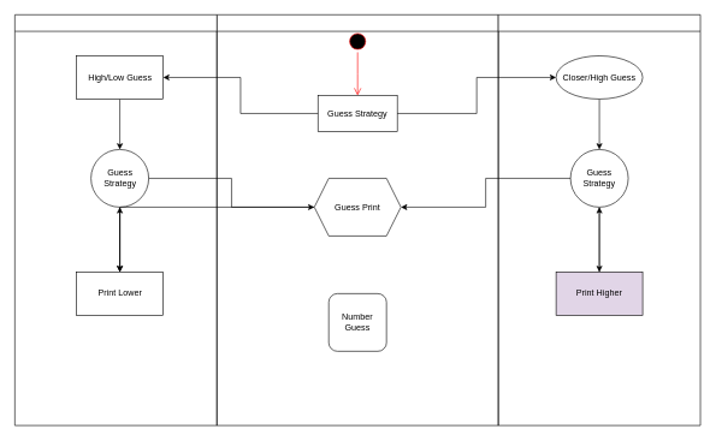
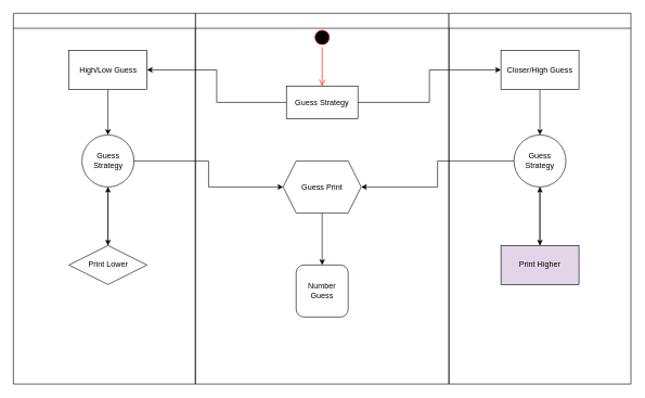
  <mxCell id="0" />
  <mxCell id="1" parent="0" />
  <mxCell id="2" value="" style="swimlane;whiteSpace=wrap" parent="1" vertex="1"><mxGeometry x="300" y="20" width="390" height="570" as="geometry" /></mxCell>
  <mxCell id="3" value="" style="ellipse;shape=startState;fillColor=#000000;strokeColor=#ff0000;" parent="2" vertex="1"><mxGeometry x="180" y="22" width="30" height="30" as="geometry" /></mxCell>
  <mxCell id="4" value="" style="edgeStyle=elbowEdgeStyle;elbow=horizontal;verticalAlign=bottom;endArrow=open;endSize=8;strokeColor=#FF0000;endFill=1;rounded=0" parent="2" source="3" target="5" edge="1"><mxGeometry x="40" y="20" as="geometry"><mxPoint x="55" y="90" as="targetPoint" /></mxGeometry></mxCell>
  <mxCell id="5" value="Guess Strategy" style="" parent="2" vertex="1"><mxGeometry x="140" y="112" width="110" height="50" as="geometry" /></mxCell>
  <mxCell id="6" value="" style="swimlane;whiteSpace=wrap" parent="2" vertex="1"><mxGeometry x="-280" width="280" height="570" as="geometry" /></mxCell>
  <mxCell id="7" value="" style="edgeStyle=orthogonalEdgeStyle;rounded=0;orthogonalLoop=1;jettySize=auto;html=1;" parent="6" source="8" target="10" edge="1"><mxGeometry relative="1" as="geometry" /></mxCell>
  <mxCell id="8" value="High/Low Guess" style="whiteSpace=wrap;html=1;" parent="6" vertex="1"><mxGeometry x="85.5" y="57" width="120" height="60" as="geometry" /></mxCell>
  <mxCell id="9" value="" style="edgeStyle=orthogonalEdgeStyle;rounded=0;orthogonalLoop=1;jettySize=auto;html=1;" parent="6" source="10" target="12" edge="1"><mxGeometry relative="1" as="geometry" /></mxCell>
  <mxCell id="10" value="Guess Strategy" style="ellipse;whiteSpace=wrap;html=1;" parent="6" vertex="1"><mxGeometry x="105.5" y="187" width="80" height="80" as="geometry" /></mxCell>
  <mxCell id="11" style="edgeStyle=none;html=1;exitX=0.5;exitY=0;exitDx=0;exitDy=0;entryX=0.5;entryY=1;entryDx=0;entryDy=0;" edge="1" parent="6" source="12" target="10"><mxGeometry relative="1" as="geometry" /></mxCell>
- <mxCell id="12" value="Print Lower" style="whiteSpace=wrap;html=1;" parent="6" vertex="1"><mxGeometry x="85.5" y="357" width="120" height="60" as="geometry" /></mxCell>
+ <mxCell id="12" value="Print Lower" style="rhombus;whiteSpace=wrap;html=1;" parent="6" vertex="1"><mxGeometry x="85.5" y="357" width="120" height="60" as="geometry" /></mxCell>
  <mxCell id="13" value="" style="edgeStyle=orthogonalEdgeStyle;rounded=0;orthogonalLoop=1;jettySize=auto;html=1;" parent="2" source="5" target="8" edge="1"><mxGeometry relative="1" as="geometry" /></mxCell>
- <mxCell id="14" value="" style="edgeStyle=orthogonalEdgeStyle;rounded=0;orthogonalLoop=1;jettySize=auto;html=1;" parent="2" source="15" target="12" edge="1"><mxGeometry relative="1" as="geometry" /></mxCell>
+ <mxCell id="14" value="" style="edgeStyle=orthogonalEdgeStyle;rounded=0;orthogonalLoop=1;jettySize=auto;html=1;" parent="2" source="15" target="17" edge="1"><mxGeometry relative="1" as="geometry" /></mxCell>
  <mxCell id="15" value="Guess Print" style="shape=hexagon;perimeter=hexagonPerimeter2;whiteSpace=wrap;html=1;fixedSize=1;" parent="2" vertex="1"><mxGeometry x="135" y="227" width="120" height="80" as="geometry" /></mxCell>
  <mxCell id="16" style="edgeStyle=orthogonalEdgeStyle;rounded=0;orthogonalLoop=1;jettySize=auto;html=1;entryX=0;entryY=0.5;entryDx=0;entryDy=0;" parent="2" source="10" target="15" edge="1"><mxGeometry relative="1" as="geometry" /></mxCell>
  <mxCell id="17" value="Number Guess" style="whiteSpace=wrap;html=1;rounded=1;" parent="2" vertex="1"><mxGeometry x="155" y="387" width="80" height="80" as="geometry" /></mxCell>
  <mxCell id="18" value="" style="swimlane;whiteSpace=wrap" parent="1" vertex="1"><mxGeometry x="690" y="20" width="280" height="570" as="geometry" /></mxCell>
  <mxCell id="19" value="" style="edgeStyle=orthogonalEdgeStyle;rounded=0;orthogonalLoop=1;jettySize=auto;html=1;" parent="18" source="20" target="22" edge="1"><mxGeometry relative="1" as="geometry" /></mxCell>
- <mxCell id="20" value="Closer/High Guess" style="ellipse;whiteSpace=wrap;html=1;" parent="18" vertex="1"><mxGeometry x="80" y="57" width="120" height="60" as="geometry" /></mxCell>
+ <mxCell id="20" value="Closer/High Guess" style="whiteSpace=wrap;html=1;" parent="18" vertex="1"><mxGeometry x="80" y="57" width="120" height="60" as="geometry" /></mxCell>
  <mxCell id="21" value="" style="edgeStyle=orthogonalEdgeStyle;rounded=0;orthogonalLoop=1;jettySize=auto;html=1;" parent="18" source="22" target="24" edge="1"><mxGeometry relative="1" as="geometry" /></mxCell>
  <mxCell id="22" value="Guess Strategy" style="ellipse;whiteSpace=wrap;html=1;" parent="18" vertex="1"><mxGeometry x="100" y="187" width="80" height="80" as="geometry" /></mxCell>
  <mxCell id="23" style="edgeStyle=none;html=1;exitX=0.5;exitY=0;exitDx=0;exitDy=0;entryX=0.5;entryY=1;entryDx=0;entryDy=0;" edge="1" parent="18" source="24" target="22"><mxGeometry relative="1" as="geometry" /></mxCell>
  <mxCell id="24" value="Print Higher" style="whiteSpace=wrap;html=1;fillColor=#e1d5e7;" parent="18" vertex="1"><mxGeometry x="80" y="357" width="120" height="60" as="geometry" /></mxCell>
  <mxCell id="25" value="" style="edgeStyle=orthogonalEdgeStyle;rounded=0;orthogonalLoop=1;jettySize=auto;html=1;" parent="1" source="5" target="20" edge="1"><mxGeometry relative="1" as="geometry" /></mxCell>
  <mxCell id="26" style="edgeStyle=orthogonalEdgeStyle;rounded=0;orthogonalLoop=1;jettySize=auto;html=1;entryX=1;entryY=0.5;entryDx=0;entryDy=0;" parent="1" source="22" target="15" edge="1"><mxGeometry relative="1" as="geometry" /></mxCell>
